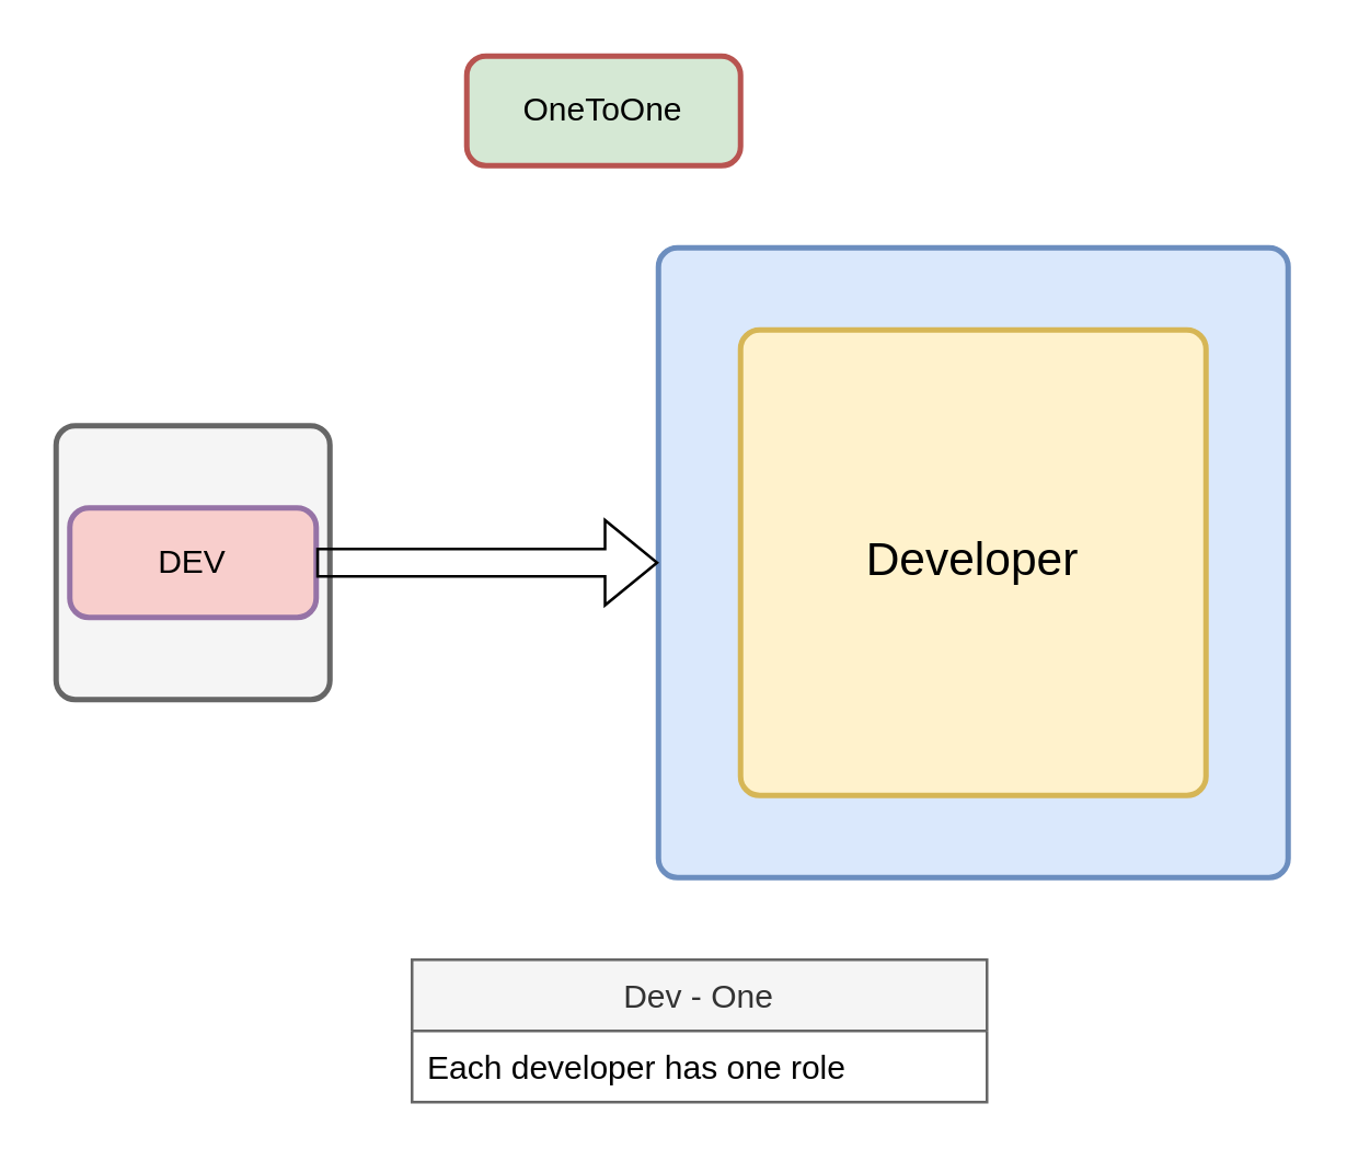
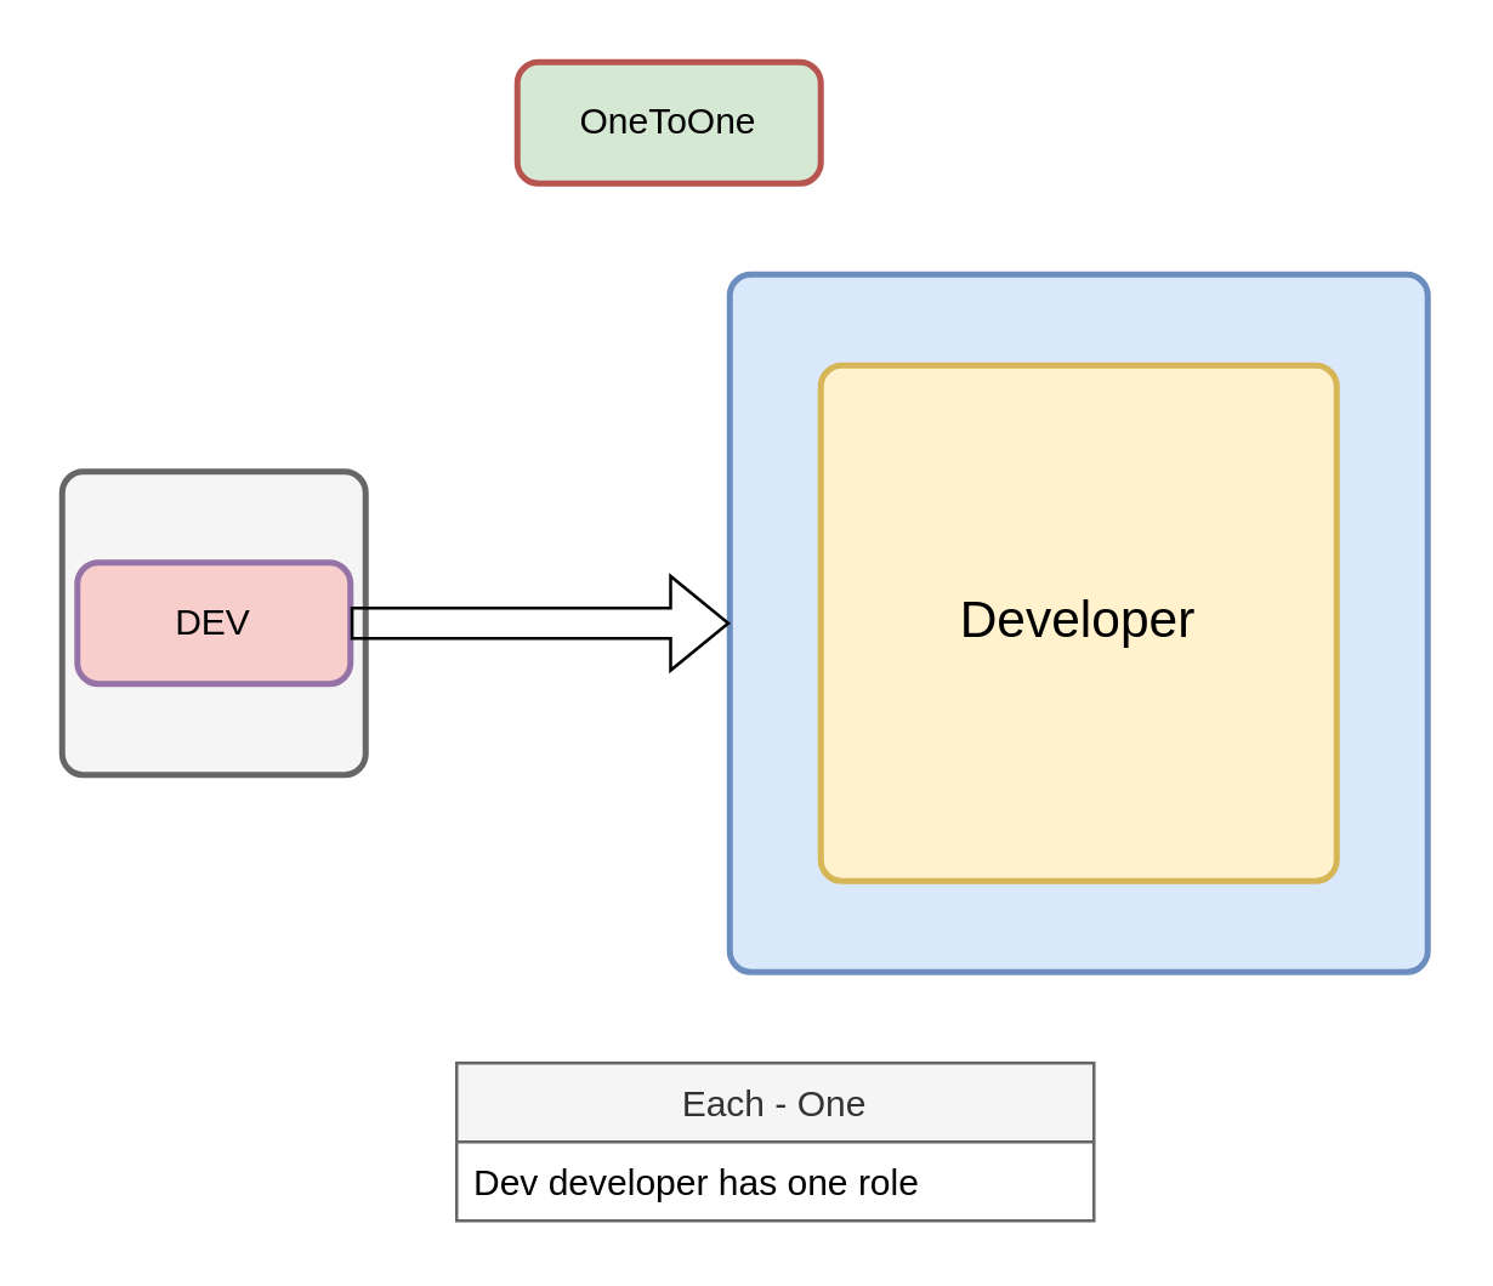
  <mxCell id="0" />
  <mxCell id="1" parent="0" />
  <mxCell id="2" value="" style="group" vertex="1" connectable="0" parent="1"><mxGeometry x="240" y="90" width="230" height="230" as="geometry" /></mxCell>
  <mxCell id="3" value="" style="rounded=1;whiteSpace=wrap;html=1;absoluteArcSize=1;arcSize=14;strokeWidth=2;fontSize=17;fillColor=#dae8fc;strokeColor=#6c8ebf;" vertex="1" parent="2"><mxGeometry width="230" height="230" as="geometry" /></mxCell>
  <mxCell id="4" value="Developer" style="rounded=1;whiteSpace=wrap;html=1;absoluteArcSize=1;arcSize=14;strokeWidth=2;fontSize=17;fillColor=#fff2cc;strokeColor=#d6b656;" vertex="1" parent="2"><mxGeometry x="30" y="30" width="170" height="170" as="geometry" /></mxCell>
  <mxCell id="5" value="" style="group" vertex="1" connectable="0" parent="1"><mxGeometry x="20" y="155" width="100" height="100" as="geometry" /></mxCell>
  <mxCell id="6" value="" style="rounded=1;whiteSpace=wrap;html=1;absoluteArcSize=1;arcSize=14;strokeWidth=2;fillColor=#f5f5f5;strokeColor=#666666;fontColor=#333333;" vertex="1" parent="5"><mxGeometry width="100" height="100" as="geometry" /></mxCell>
  <mxCell id="7" value="DEV" style="rounded=1;whiteSpace=wrap;html=1;absoluteArcSize=1;arcSize=14;strokeWidth=2;fillColor=#f8cecc;strokeColor=#9673a6;" vertex="1" parent="5"><mxGeometry x="5" y="30" width="90" height="40" as="geometry" /></mxCell>
  <mxCell id="8" style="edgeStyle=orthogonalEdgeStyle;shape=flexArrow;rounded=0;orthogonalLoop=1;jettySize=auto;html=1;" edge="1" parent="1" source="7" target="3"><mxGeometry relative="1" as="geometry" /></mxCell>
  <mxCell id="9" value="OneToOne" style="rounded=1;whiteSpace=wrap;html=1;absoluteArcSize=1;arcSize=14;strokeWidth=2;fillColor=#d5e8d4;strokeColor=#b85450;" vertex="1" parent="1"><mxGeometry x="170" y="20" width="100" height="40" as="geometry" /></mxCell>
- <mxCell id="10" value="Dev - One" style="swimlane;fontStyle=0;childLayout=stackLayout;horizontal=1;startSize=26;horizontalStack=0;resizeParent=1;resizeParentMax=0;resizeLast=0;collapsible=1;marginBottom=0;fillColor=#f5f5f5;strokeColor=#666666;fontColor=#333333;" vertex="1" parent="1"><mxGeometry x="150" y="350" width="210" height="52" as="geometry" /></mxCell>
- <mxCell id="11" value="Each developer has one role" style="text;strokeColor=none;fillColor=none;align=left;verticalAlign=top;spacingLeft=4;spacingRight=4;overflow=hidden;rotatable=0;points=[[0,0.5],[1,0.5]];portConstraint=eastwest;" vertex="1" parent="10"><mxGeometry y="26" width="210" height="26" as="geometry" /></mxCell>
+ <mxCell id="10" value="Each - One" style="swimlane;fontStyle=0;childLayout=stackLayout;horizontal=1;startSize=26;horizontalStack=0;resizeParent=1;resizeParentMax=0;resizeLast=0;collapsible=1;marginBottom=0;fillColor=#f5f5f5;strokeColor=#666666;fontColor=#333333;" vertex="1" parent="1"><mxGeometry x="150" y="350" width="210" height="52" as="geometry" /></mxCell>
+ <mxCell id="11" value="Dev developer has one role" style="text;strokeColor=none;fillColor=none;align=left;verticalAlign=top;spacingLeft=4;spacingRight=4;overflow=hidden;rotatable=0;points=[[0,0.5],[1,0.5]];portConstraint=eastwest;" vertex="1" parent="10"><mxGeometry y="26" width="210" height="26" as="geometry" /></mxCell>
